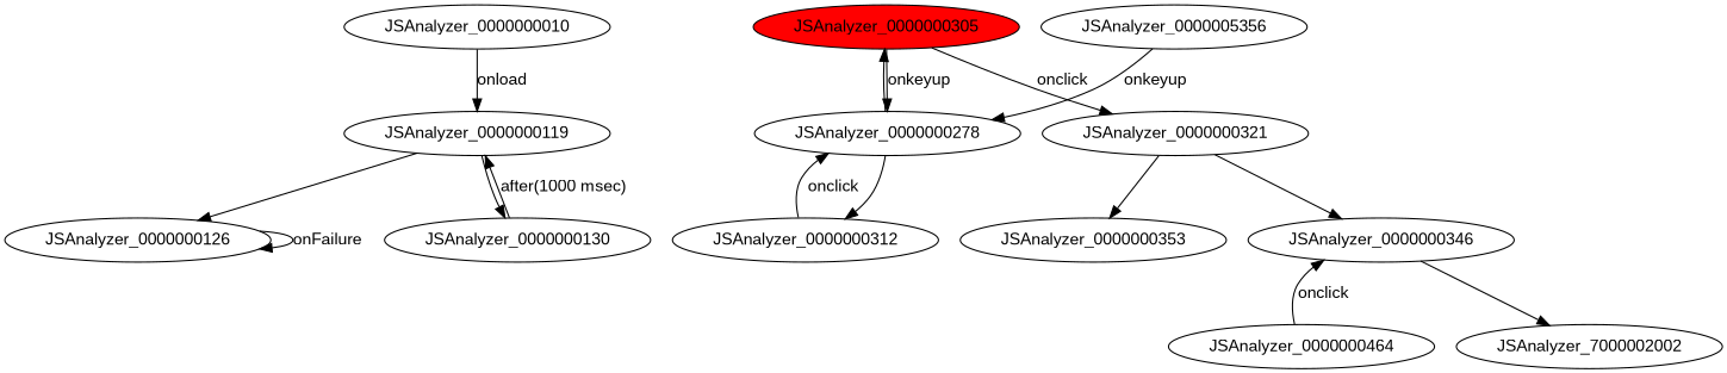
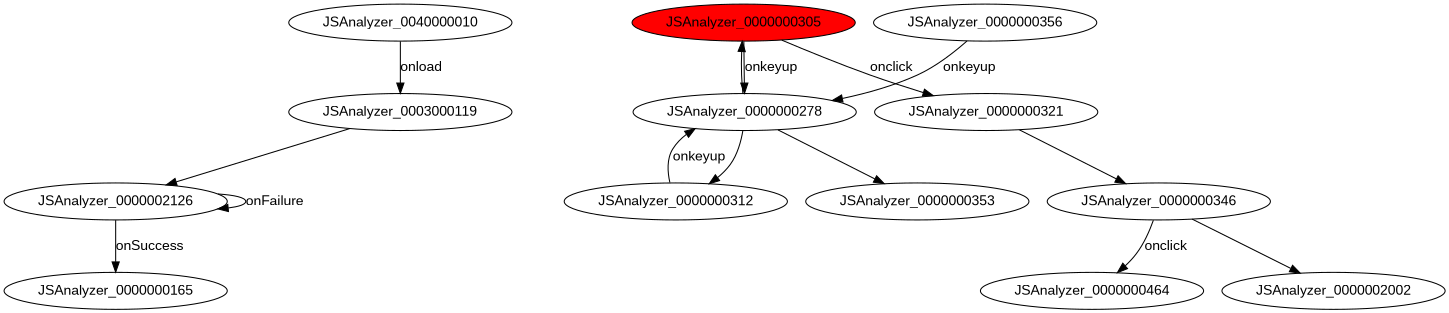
  digraph {
    fontname="Liberation Sans"
    node [fontname="Liberation Sans"]
    edge [fontname="Liberation Sans"]
-   JSAnalyzer_0000000010
-   JSAnalyzer_0000000119
-   JSAnalyzer_0000000126
-   JSAnalyzer_0000000130
+   JSAnalyzer_0000000010 [label=JSAnalyzer_0040000010]
+   JSAnalyzer_0000000119 [label=JSAnalyzer_0003000119]
+   JSAnalyzer_0000000126 [label=JSAnalyzer_0000002126]
+   JSAnalyzer_0000000165
    JSAnalyzer_0000000305 [fillcolor=red style=filled]
    JSAnalyzer_0000000278
    JSAnalyzer_0000000312
    JSAnalyzer_0000000321
    JSAnalyzer_0000000346
    JSAnalyzer_0000000353
    JSAnalyzer_0000000464
-   JSAnalyzer_0000002002 [label=JSAnalyzer_7000002002]
-   JSAnalyzer_0000000356 [label=JSAnalyzer_0000005356]
+   JSAnalyzer_0000002002
+   JSAnalyzer_0000000356
    JSAnalyzer_0000000010 -> JSAnalyzer_0000000119 [label=onload]
    JSAnalyzer_0000000119 -> JSAnalyzer_0000000126
-   JSAnalyzer_0000000119 -> JSAnalyzer_0000000130
    JSAnalyzer_0000000126 -> JSAnalyzer_0000000126 [label=onFailure]
-   JSAnalyzer_0000000130 -> JSAnalyzer_0000000119 [label="after(1000 msec)"]
+   JSAnalyzer_0000000126 -> JSAnalyzer_0000000165 [label=onSuccess]
    JSAnalyzer_0000000305 -> JSAnalyzer_0000000278 [label=onkeyup]
    JSAnalyzer_0000000305 -> JSAnalyzer_0000000321 [label=onclick]
    JSAnalyzer_0000000278 -> JSAnalyzer_0000000305
    JSAnalyzer_0000000278 -> JSAnalyzer_0000000312
-   JSAnalyzer_0000000312 -> JSAnalyzer_0000000278 [label=onclick]
+   JSAnalyzer_0000000312 -> JSAnalyzer_0000000278 [label=onkeyup]
    JSAnalyzer_0000000321 -> JSAnalyzer_0000000346
-   JSAnalyzer_0000000321 -> JSAnalyzer_0000000353
-   JSAnalyzer_0000000464 -> JSAnalyzer_0000000346 [label=onclick]
+   JSAnalyzer_0000000278 -> JSAnalyzer_0000000353
+   JSAnalyzer_0000000346 -> JSAnalyzer_0000000464 [label=onclick]
    JSAnalyzer_0000000346 -> JSAnalyzer_0000002002
    JSAnalyzer_0000000356 -> JSAnalyzer_0000000278 [label=onkeyup]
  }
